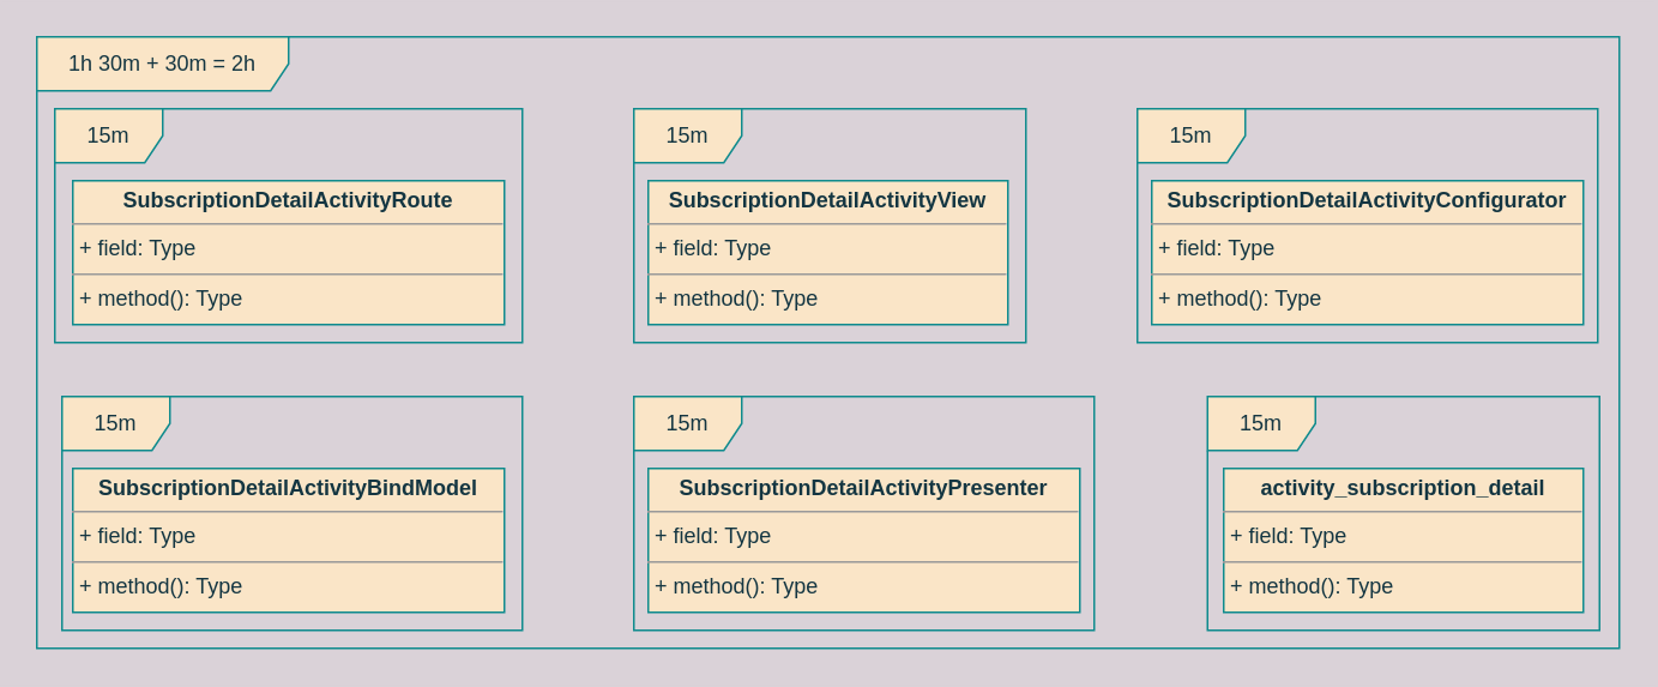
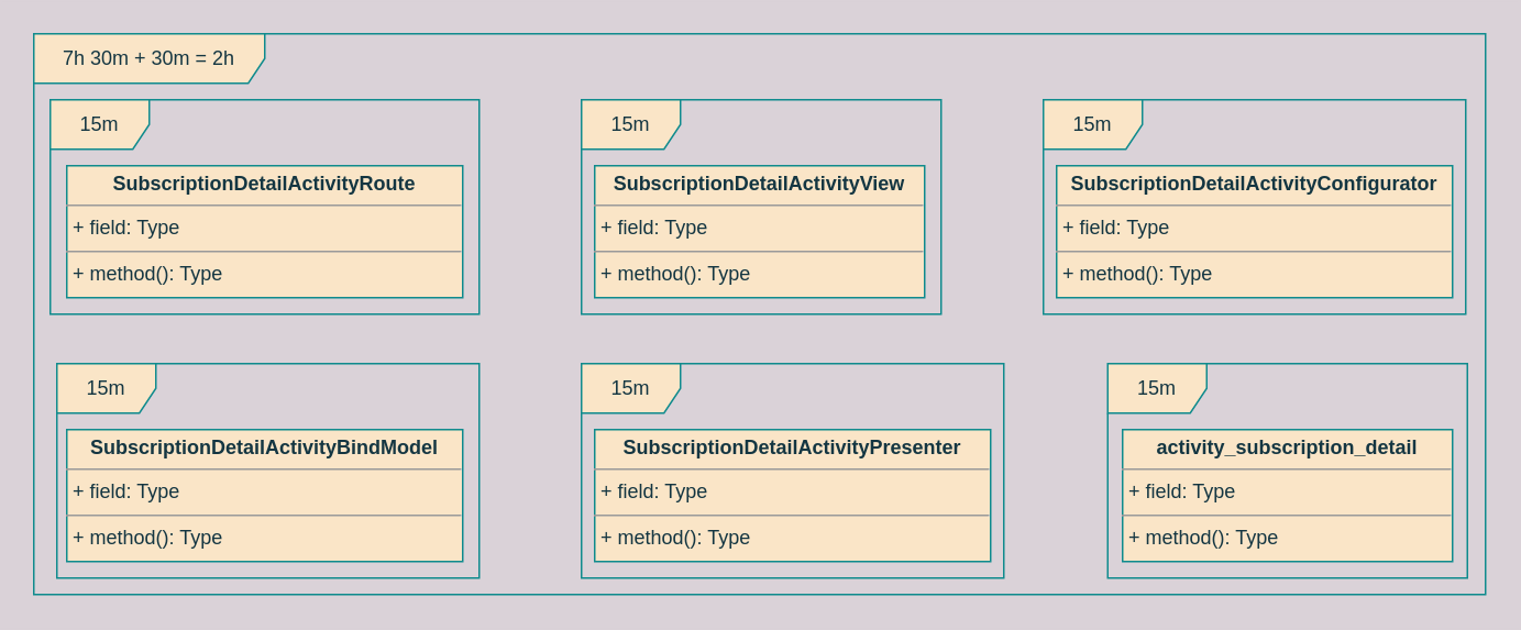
  <mxCell id="0" />
  <mxCell id="1" parent="0" />
  <mxCell id="2" value="&lt;p style=&quot;margin:0px;margin-top:4px;text-align:center;&quot;&gt;&lt;b&gt;SubscriptionDetailActivityView&lt;/b&gt;&lt;/p&gt;&lt;hr size=&quot;1&quot;&gt;&lt;p style=&quot;margin:0px;margin-left:4px;&quot;&gt;+ field: Type&lt;/p&gt;&lt;hr size=&quot;1&quot;&gt;&lt;p style=&quot;margin:0px;margin-left:4px;&quot;&gt;+ method(): Type&lt;/p&gt;" style="verticalAlign=top;align=left;overflow=fill;fontSize=12;fontFamily=Helvetica;html=1;rounded=0;sketch=0;fontColor=#143642;strokeColor=#0F8B8D;fillColor=#FAE5C7;" vertex="1" parent="1"><mxGeometry x="360" y="100" width="200" height="80" as="geometry" /></mxCell>
  <mxCell id="3" value="&lt;p style=&quot;margin:0px;margin-top:4px;text-align:center;&quot;&gt;&lt;b&gt;SubscriptionDetailActivityRoute&lt;/b&gt;&lt;/p&gt;&lt;hr size=&quot;1&quot;&gt;&lt;p style=&quot;margin:0px;margin-left:4px;&quot;&gt;+ field: Type&lt;/p&gt;&lt;hr size=&quot;1&quot;&gt;&lt;p style=&quot;margin:0px;margin-left:4px;&quot;&gt;+ method(): Type&lt;/p&gt;" style="verticalAlign=top;align=left;overflow=fill;fontSize=12;fontFamily=Helvetica;html=1;rounded=0;sketch=0;fontColor=#143642;strokeColor=#0F8B8D;fillColor=#FAE5C7;" vertex="1" parent="1"><mxGeometry x="40" y="100" width="240" height="80" as="geometry" /></mxCell>
  <mxCell id="4" value="&lt;p style=&quot;margin:0px;margin-top:4px;text-align:center;&quot;&gt;&lt;b&gt;SubscriptionDetailActivityBindModel&lt;/b&gt;&lt;/p&gt;&lt;hr size=&quot;1&quot;&gt;&lt;p style=&quot;margin:0px;margin-left:4px;&quot;&gt;+ field: Type&lt;/p&gt;&lt;hr size=&quot;1&quot;&gt;&lt;p style=&quot;margin:0px;margin-left:4px;&quot;&gt;+ method(): Type&lt;/p&gt;" style="verticalAlign=top;align=left;overflow=fill;fontSize=12;fontFamily=Helvetica;html=1;rounded=0;sketch=0;fontColor=#143642;strokeColor=#0F8B8D;fillColor=#FAE5C7;" vertex="1" parent="1"><mxGeometry x="40" y="260" width="240" height="80" as="geometry" /></mxCell>
  <mxCell id="5" value="&lt;p style=&quot;margin:0px;margin-top:4px;text-align:center;&quot;&gt;&lt;b&gt;SubscriptionDetailActivityPresenter&lt;/b&gt;&lt;/p&gt;&lt;hr size=&quot;1&quot;&gt;&lt;p style=&quot;margin:0px;margin-left:4px;&quot;&gt;+ field: Type&lt;/p&gt;&lt;hr size=&quot;1&quot;&gt;&lt;p style=&quot;margin:0px;margin-left:4px;&quot;&gt;+ method(): Type&lt;/p&gt;" style="verticalAlign=top;align=left;overflow=fill;fontSize=12;fontFamily=Helvetica;html=1;rounded=0;sketch=0;fontColor=#143642;strokeColor=#0F8B8D;fillColor=#FAE5C7;" vertex="1" parent="1"><mxGeometry x="360" y="260" width="240" height="80" as="geometry" /></mxCell>
  <mxCell id="6" value="&lt;p style=&quot;margin:0px;margin-top:4px;text-align:center;&quot;&gt;&lt;b&gt;SubscriptionDetailActivityConfigurator&lt;/b&gt;&lt;/p&gt;&lt;hr size=&quot;1&quot;&gt;&lt;p style=&quot;margin:0px;margin-left:4px;&quot;&gt;+ field: Type&lt;/p&gt;&lt;hr size=&quot;1&quot;&gt;&lt;p style=&quot;margin:0px;margin-left:4px;&quot;&gt;+ method(): Type&lt;/p&gt;" style="verticalAlign=top;align=left;overflow=fill;fontSize=12;fontFamily=Helvetica;html=1;rounded=0;sketch=0;fontColor=#143642;strokeColor=#0F8B8D;fillColor=#FAE5C7;" vertex="1" parent="1"><mxGeometry x="640" y="100" width="240" height="80" as="geometry" /></mxCell>
  <mxCell id="7" value="&lt;p style=&quot;margin:0px;margin-top:4px;text-align:center;&quot;&gt;&lt;b&gt;activity_subscription_detail&lt;/b&gt;&lt;/p&gt;&lt;hr size=&quot;1&quot;&gt;&lt;p style=&quot;margin:0px;margin-left:4px;&quot;&gt;+ field: Type&lt;/p&gt;&lt;hr size=&quot;1&quot;&gt;&lt;p style=&quot;margin:0px;margin-left:4px;&quot;&gt;+ method(): Type&lt;/p&gt;" style="verticalAlign=top;align=left;overflow=fill;fontSize=12;fontFamily=Helvetica;html=1;rounded=0;sketch=0;fontColor=#143642;strokeColor=#0F8B8D;fillColor=#FAE5C7;" vertex="1" parent="1"><mxGeometry x="680" y="260" width="200" height="80" as="geometry" /></mxCell>
  <mxCell id="8" value="15m" style="shape=umlFrame;whiteSpace=wrap;html=1;rounded=0;sketch=0;fontColor=#143642;strokeColor=#0F8B8D;fillColor=#FAE5C7;" vertex="1" parent="1"><mxGeometry x="30" y="60" width="260" height="130" as="geometry" /></mxCell>
  <mxCell id="9" value="15m" style="shape=umlFrame;whiteSpace=wrap;html=1;rounded=0;sketch=0;fontColor=#143642;strokeColor=#0F8B8D;fillColor=#FAE5C7;" vertex="1" parent="1"><mxGeometry x="34" y="220" width="256" height="130" as="geometry" /></mxCell>
  <mxCell id="10" value="15m" style="shape=umlFrame;whiteSpace=wrap;html=1;rounded=0;sketch=0;fontColor=#143642;strokeColor=#0F8B8D;fillColor=#FAE5C7;" vertex="1" parent="1"><mxGeometry x="352" y="60" width="218" height="130" as="geometry" /></mxCell>
  <mxCell id="11" value="15m" style="shape=umlFrame;whiteSpace=wrap;html=1;rounded=0;sketch=0;fontColor=#143642;strokeColor=#0F8B8D;fillColor=#FAE5C7;" vertex="1" parent="1"><mxGeometry x="352" y="220" width="256" height="130" as="geometry" /></mxCell>
  <mxCell id="12" value="15m" style="shape=umlFrame;whiteSpace=wrap;html=1;rounded=0;sketch=0;fontColor=#143642;strokeColor=#0F8B8D;fillColor=#FAE5C7;" vertex="1" parent="1"><mxGeometry x="632" y="60" width="256" height="130" as="geometry" /></mxCell>
  <mxCell id="13" value="15m" style="shape=umlFrame;whiteSpace=wrap;html=1;rounded=0;sketch=0;fontColor=#143642;strokeColor=#0F8B8D;fillColor=#FAE5C7;" vertex="1" parent="1"><mxGeometry x="671" y="220" width="218" height="130" as="geometry" /></mxCell>
- <mxCell id="14" value="1h 30m + 30m = 2h" style="shape=umlFrame;whiteSpace=wrap;html=1;rounded=0;sketch=0;fontColor=#143642;strokeColor=#0F8B8D;fillColor=#FAE5C7;width=140;height=30;" vertex="1" parent="1"><mxGeometry x="20" y="20" width="880" height="340" as="geometry" /></mxCell>
+ <mxCell id="14" value="7h 30m + 30m = 2h" style="shape=umlFrame;whiteSpace=wrap;html=1;rounded=0;sketch=0;fontColor=#143642;strokeColor=#0F8B8D;fillColor=#FAE5C7;width=140;height=30;" vertex="1" parent="1"><mxGeometry x="20" y="20" width="880" height="340" as="geometry" /></mxCell>
